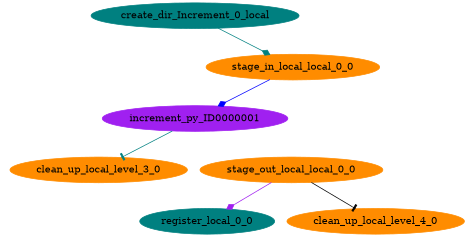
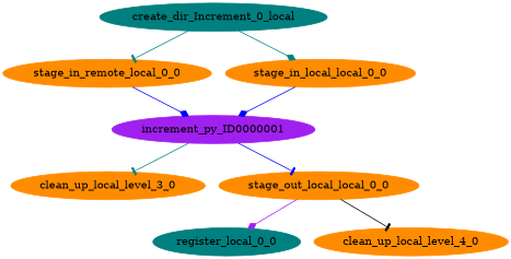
  digraph {
    node [color=darkorange shape=ellipse style=filled]
    edge [arrowhead=tee arrowsize=1.0 color=teal]
    n1 [color=purple label=increment_py_ID0000001]
    n2 [label=clean_up_local_level_3_0]
    n3 [label=stage_out_local_local_0_0]
    n4 [color=teal label=register_local_0_0]
    n5 [label=clean_up_local_level_4_0]
+   n6 [label=stage_in_remote_local_0_0]
    n7 [color=teal label=create_dir_Increment_0_local]
    n8 [label=stage_in_local_local_0_0]
    n1 -> n2
+   n1 -> n3 [color=blue]
    n3 -> n4 [arrowhead=diamond color=purple]
    n3 -> n5 [color=black]
+   n6 -> n1 [arrowhead=diamond color=blue]
+   n7 -> n6
    n7 -> n8 [arrowhead=diamond]
    n8 -> n1 [arrowhead=diamond color=blue]
  }
